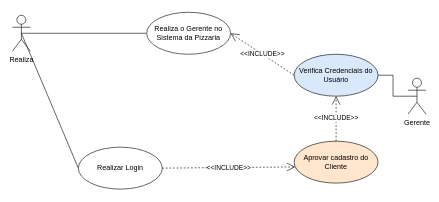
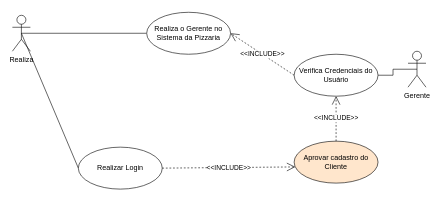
  <mxCell id="0" />
  <mxCell id="1" parent="0" />
  <mxCell id="2" value="Realiza" style="shape=umlActor;verticalLabelPosition=bottom;verticalAlign=top;html=1;outlineConnect=0;" vertex="1" parent="1"><mxGeometry x="20" y="25" width="30" height="60" as="geometry" /></mxCell>
  <mxCell id="3" value="" style="endArrow=none;html=1;rounded=0;exitX=0.5;exitY=0.5;exitDx=0;exitDy=0;exitPerimeter=0;entryX=0;entryY=0.5;entryDx=0;entryDy=0;" edge="1" parent="1" source="2" target="4"><mxGeometry width="50" height="50" relative="1" as="geometry"><mxPoint x="260" y="125" as="sourcePoint" /><mxPoint x="300" y="55" as="targetPoint" /></mxGeometry></mxCell>
  <mxCell id="4" value="Realiza o Gerente no Sistema da Pizzaria" style="ellipse;whiteSpace=wrap;html=1;" vertex="1" parent="1"><mxGeometry x="244" y="20" width="140" height="70" as="geometry" /></mxCell>
  <mxCell id="5" value="" style="endArrow=none;html=1;rounded=0;entryX=0.5;entryY=0.5;entryDx=0;entryDy=0;entryPerimeter=0;exitX=0;exitY=0.5;exitDx=0;exitDy=0;" edge="1" parent="1" source="6" target="2"><mxGeometry width="50" height="50" relative="1" as="geometry"><mxPoint x="240" y="175" as="sourcePoint" /><mxPoint x="80" y="105" as="targetPoint" /></mxGeometry></mxCell>
  <mxCell id="6" value="Realizar Login" style="ellipse;whiteSpace=wrap;html=1;" vertex="1" parent="1"><mxGeometry x="130" y="245" width="140" height="70" as="geometry" /></mxCell>
  <mxCell id="7" value="&amp;lt;&amp;lt;INCLUDE&amp;gt;&amp;gt;" style="endArrow=open;endSize=12;dashed=1;html=1;rounded=0;entryX=1;entryY=0.5;entryDx=0;entryDy=0;exitX=0;exitY=0.5;exitDx=0;exitDy=0;" edge="1" parent="1" source="10" target="4"><mxGeometry width="160" relative="1" as="geometry"><mxPoint x="190" y="205" as="sourcePoint" /><mxPoint x="350" y="205" as="targetPoint" /></mxGeometry></mxCell>
  <mxCell id="8" style="edgeStyle=orthogonalEdgeStyle;rounded=0;orthogonalLoop=1;jettySize=auto;html=1;exitX=0.5;exitY=0.5;exitDx=0;exitDy=0;exitPerimeter=0;entryX=1;entryY=0.5;entryDx=0;entryDy=0;endArrow=none;endFill=0;" edge="1" parent="1" source="9" target="10"><mxGeometry relative="1" as="geometry" /></mxCell>
- <mxCell id="9" value="Gerente" style="shape=umlActor;verticalLabelPosition=bottom;verticalAlign=top;html=1;outlineConnect=0;" vertex="1" parent="1"><mxGeometry x="680" y="130" width="30" height="60" as="geometry" /></mxCell>
- <mxCell id="10" value="Verifica Credenciais do Usuário" style="ellipse;whiteSpace=wrap;html=1;fillColor=#dae8fc;" vertex="1" parent="1"><mxGeometry x="490" y="90" width="140" height="70" as="geometry" /></mxCell>
+ <mxCell id="9" value="Gerente" style="shape=umlActor;verticalLabelPosition=bottom;verticalAlign=top;html=1;outlineConnect=0;" vertex="1" parent="1"><mxGeometry x="680" y="85" width="30" height="60" as="geometry" /></mxCell>
+ <mxCell id="10" value="Verifica Credenciais do Usuário" style="ellipse;whiteSpace=wrap;html=1;" vertex="1" parent="1"><mxGeometry x="490" y="90" width="140" height="70" as="geometry" /></mxCell>
  <mxCell id="11" value="&amp;lt;&amp;lt;INCLUDE&amp;gt;&amp;gt;" style="endArrow=open;endSize=12;dashed=1;html=1;rounded=0;exitX=1;exitY=0.5;exitDx=0;exitDy=0;entryX=0.014;entryY=0.614;entryDx=0;entryDy=0;entryPerimeter=0;" edge="1" parent="1" source="6" target="12"><mxGeometry width="160" relative="1" as="geometry"><mxPoint x="450" y="320" as="sourcePoint" /><mxPoint x="400" y="225" as="targetPoint" /></mxGeometry></mxCell>
  <mxCell id="12" value="Aprovar cadastro do Cliente" style="ellipse;whiteSpace=wrap;html=1;fillColor=#ffe6cc;" vertex="1" parent="1"><mxGeometry x="490" y="235" width="140" height="70" as="geometry" /></mxCell>
  <mxCell id="13" value="&amp;lt;&amp;lt;INCLUDE&amp;gt;&amp;gt;" style="endArrow=open;endSize=12;dashed=1;html=1;rounded=0;exitX=0.5;exitY=0;exitDx=0;exitDy=0;entryX=0.5;entryY=1;entryDx=0;entryDy=0;" edge="1" parent="1" source="12" target="10"><mxGeometry width="160" relative="1" as="geometry"><mxPoint x="314" y="377" as="sourcePoint" /><mxPoint x="536" y="325" as="targetPoint" /></mxGeometry></mxCell>
